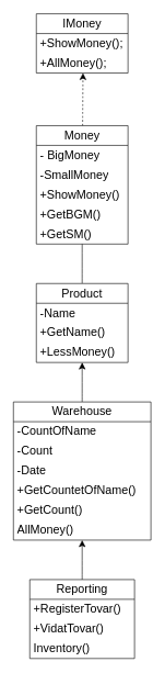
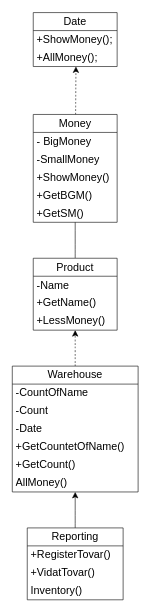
  <mxCell id="0" />
  <mxCell id="1" parent="0" />
- <mxCell id="2" value="IMoney" style="swimlane;fontStyle=0;childLayout=stackLayout;horizontal=1;startSize=30;horizontalStack=0;resizeParent=1;resizeParentMax=0;resizeLast=0;collapsible=1;marginBottom=0;whiteSpace=wrap;html=1;fontSize=18;" parent="1" vertex="1"><mxGeometry x="55" y="20" width="140" height="90" as="geometry" /></mxCell>
+ <mxCell id="2" value="Date" style="swimlane;fontStyle=0;childLayout=stackLayout;horizontal=1;startSize=30;horizontalStack=0;resizeParent=1;resizeParentMax=0;resizeLast=0;collapsible=1;marginBottom=0;whiteSpace=wrap;html=1;fontSize=18;" parent="1" vertex="1"><mxGeometry x="55" y="20" width="140" height="90" as="geometry" /></mxCell>
  <mxCell id="3" value="+ShowMoney();" style="text;strokeColor=none;fillColor=none;align=left;verticalAlign=middle;spacingLeft=4;spacingRight=4;overflow=hidden;points=[[0,0.5],[1,0.5]];portConstraint=eastwest;rotatable=0;whiteSpace=wrap;html=1;fontSize=18;" parent="2" vertex="1"><mxGeometry y="30" width="140" height="30" as="geometry" /></mxCell>
  <mxCell id="4" value="+AllMoney();" style="text;strokeColor=none;fillColor=none;align=left;verticalAlign=middle;spacingLeft=4;spacingRight=4;overflow=hidden;points=[[0,0.5],[1,0.5]];portConstraint=eastwest;rotatable=0;whiteSpace=wrap;html=1;fontSize=18;" parent="2" vertex="1"><mxGeometry y="60" width="140" height="30" as="geometry" /></mxCell>
  <mxCell id="5" value="" style="edgeStyle=none;curved=1;rounded=0;orthogonalLoop=1;jettySize=auto;html=1;fontSize=12;startSize=8;endSize=8;entryX=0.509;entryY=1;entryDx=0;entryDy=0;entryPerimeter=0;dashed=1;" edge="1" parent="1" source="6" target="4"><mxGeometry relative="1" as="geometry"><mxPoint x="-125" y="90" as="targetPoint" /></mxGeometry></mxCell>
  <mxCell id="6" value="Money" style="swimlane;fontStyle=0;childLayout=stackLayout;horizontal=1;startSize=30;horizontalStack=0;resizeParent=1;resizeParentMax=0;resizeLast=0;collapsible=1;marginBottom=0;whiteSpace=wrap;html=1;fontSize=18;" parent="1" vertex="1"><mxGeometry x="55" y="190" width="140" height="180" as="geometry" /></mxCell>
  <mxCell id="7" value="- BigMoney" style="text;strokeColor=none;fillColor=none;align=left;verticalAlign=middle;spacingLeft=4;spacingRight=4;overflow=hidden;points=[[0,0.5],[1,0.5]];portConstraint=eastwest;rotatable=0;whiteSpace=wrap;html=1;fontSize=18;" parent="6" vertex="1"><mxGeometry y="30" width="140" height="30" as="geometry" /></mxCell>
  <mxCell id="8" value="-SmallMoney" style="text;strokeColor=none;fillColor=none;align=left;verticalAlign=middle;spacingLeft=4;spacingRight=4;overflow=hidden;points=[[0,0.5],[1,0.5]];portConstraint=eastwest;rotatable=0;whiteSpace=wrap;html=1;fontSize=18;" parent="6" vertex="1"><mxGeometry y="60" width="140" height="30" as="geometry" /></mxCell>
  <mxCell id="9" value="+ShowMoney()" style="text;strokeColor=none;fillColor=none;align=left;verticalAlign=middle;spacingLeft=4;spacingRight=4;overflow=hidden;points=[[0,0.5],[1,0.5]];portConstraint=eastwest;rotatable=0;whiteSpace=wrap;html=1;fontSize=18;" parent="6" vertex="1"><mxGeometry y="90" width="140" height="30" as="geometry" /></mxCell>
  <mxCell id="10" value="+GetBGM()" style="text;strokeColor=none;fillColor=none;align=left;verticalAlign=middle;spacingLeft=4;spacingRight=4;overflow=hidden;points=[[0,0.5],[1,0.5]];portConstraint=eastwest;rotatable=0;whiteSpace=wrap;html=1;fontSize=18;" parent="6" vertex="1"><mxGeometry y="120" width="140" height="30" as="geometry" /></mxCell>
  <mxCell id="11" value="+GetSM()" style="text;strokeColor=none;fillColor=none;align=left;verticalAlign=middle;spacingLeft=4;spacingRight=4;overflow=hidden;points=[[0,0.5],[1,0.5]];portConstraint=eastwest;rotatable=0;whiteSpace=wrap;html=1;fontSize=18;" parent="6" vertex="1"><mxGeometry y="150" width="140" height="30" as="geometry" /></mxCell>
  <mxCell id="12" value="" style="edgeStyle=none;curved=1;rounded=0;orthogonalLoop=1;jettySize=auto;html=1;fontSize=12;startSize=8;endSize=8;endArrow=none;" edge="1" parent="1" source="13" target="11"><mxGeometry relative="1" as="geometry" /></mxCell>
  <mxCell id="13" value="Product" style="swimlane;fontStyle=0;childLayout=stackLayout;horizontal=1;startSize=30;horizontalStack=0;resizeParent=1;resizeParentMax=0;resizeLast=0;collapsible=1;marginBottom=0;whiteSpace=wrap;html=1;fontSize=18;" vertex="1" parent="1"><mxGeometry x="55" y="430" width="140" height="120" as="geometry" /></mxCell>
  <mxCell id="14" value="-Name" style="text;strokeColor=none;fillColor=none;align=left;verticalAlign=middle;spacingLeft=4;spacingRight=4;overflow=hidden;points=[[0,0.5],[1,0.5]];portConstraint=eastwest;rotatable=0;whiteSpace=wrap;html=1;fontSize=18;" vertex="1" parent="13"><mxGeometry y="30" width="140" height="30" as="geometry" /></mxCell>
  <mxCell id="15" value="+GetName()" style="text;strokeColor=none;fillColor=none;align=left;verticalAlign=middle;spacingLeft=4;spacingRight=4;overflow=hidden;points=[[0,0.5],[1,0.5]];portConstraint=eastwest;rotatable=0;whiteSpace=wrap;html=1;fontSize=18;" vertex="1" parent="13"><mxGeometry y="60" width="140" height="30" as="geometry" /></mxCell>
  <mxCell id="16" value="+LessMoney()" style="text;strokeColor=none;fillColor=none;align=left;verticalAlign=middle;spacingLeft=4;spacingRight=4;overflow=hidden;points=[[0,0.5],[1,0.5]];portConstraint=eastwest;rotatable=0;whiteSpace=wrap;html=1;fontSize=18;" vertex="1" parent="13"><mxGeometry y="90" width="140" height="30" as="geometry" /></mxCell>
- <mxCell id="17" value="" style="edgeStyle=none;curved=1;rounded=0;orthogonalLoop=1;jettySize=auto;html=1;fontSize=12;startSize=8;endSize=8;" edge="1" parent="1" source="18" target="16"><mxGeometry relative="1" as="geometry" /></mxCell>
+ <mxCell id="17" value="" style="edgeStyle=none;curved=1;rounded=0;orthogonalLoop=1;jettySize=auto;html=1;fontSize=12;startSize=8;endSize=8;dashed=1;" edge="1" parent="1" source="18" target="16"><mxGeometry relative="1" as="geometry" /></mxCell>
  <mxCell id="18" value="Warehouse" style="swimlane;fontStyle=0;childLayout=stackLayout;horizontal=1;startSize=30;horizontalStack=0;resizeParent=1;resizeParentMax=0;resizeLast=0;collapsible=1;marginBottom=0;whiteSpace=wrap;html=1;fontSize=18;" vertex="1" parent="1"><mxGeometry x="20" y="610" width="210" height="210" as="geometry" /></mxCell>
  <mxCell id="19" value="-CountOfName" style="text;strokeColor=none;fillColor=none;align=left;verticalAlign=middle;spacingLeft=4;spacingRight=4;overflow=hidden;points=[[0,0.5],[1,0.5]];portConstraint=eastwest;rotatable=0;whiteSpace=wrap;html=1;fontSize=18;" vertex="1" parent="18"><mxGeometry y="30" width="210" height="30" as="geometry" /></mxCell>
  <mxCell id="20" value="-Count" style="text;strokeColor=none;fillColor=none;align=left;verticalAlign=middle;spacingLeft=4;spacingRight=4;overflow=hidden;points=[[0,0.5],[1,0.5]];portConstraint=eastwest;rotatable=0;whiteSpace=wrap;html=1;fontSize=18;" vertex="1" parent="18"><mxGeometry y="60" width="210" height="30" as="geometry" /></mxCell>
  <mxCell id="21" value="-Date" style="text;strokeColor=none;fillColor=none;align=left;verticalAlign=middle;spacingLeft=4;spacingRight=4;overflow=hidden;points=[[0,0.5],[1,0.5]];portConstraint=eastwest;rotatable=0;whiteSpace=wrap;html=1;fontSize=18;" vertex="1" parent="18"><mxGeometry y="90" width="210" height="30" as="geometry" /></mxCell>
  <mxCell id="22" value="+GetCountetOfName()" style="text;strokeColor=none;fillColor=none;align=left;verticalAlign=middle;spacingLeft=4;spacingRight=4;overflow=hidden;points=[[0,0.5],[1,0.5]];portConstraint=eastwest;rotatable=0;whiteSpace=wrap;html=1;fontSize=18;" vertex="1" parent="18"><mxGeometry y="120" width="210" height="30" as="geometry" /></mxCell>
  <mxCell id="23" value="+GetCount()" style="text;strokeColor=none;fillColor=none;align=left;verticalAlign=middle;spacingLeft=4;spacingRight=4;overflow=hidden;points=[[0,0.5],[1,0.5]];portConstraint=eastwest;rotatable=0;whiteSpace=wrap;html=1;fontSize=18;" vertex="1" parent="18"><mxGeometry y="150" width="210" height="30" as="geometry" /></mxCell>
  <mxCell id="24" value="AllMoney()" style="text;strokeColor=none;fillColor=none;align=left;verticalAlign=middle;spacingLeft=4;spacingRight=4;overflow=hidden;points=[[0,0.5],[1,0.5]];portConstraint=eastwest;rotatable=0;whiteSpace=wrap;html=1;fontSize=18;" vertex="1" parent="18"><mxGeometry y="180" width="210" height="30" as="geometry" /></mxCell>
  <mxCell id="25" value="" style="edgeStyle=none;curved=1;rounded=0;orthogonalLoop=1;jettySize=auto;html=1;fontSize=12;startSize=8;endSize=8;" edge="1" parent="1" source="26"><mxGeometry relative="1" as="geometry"><mxPoint x="125" y="820" as="targetPoint" /></mxGeometry></mxCell>
  <mxCell id="26" value="Reporting" style="swimlane;fontStyle=0;childLayout=stackLayout;horizontal=1;startSize=30;horizontalStack=0;resizeParent=1;resizeParentMax=0;resizeLast=0;collapsible=1;marginBottom=0;whiteSpace=wrap;html=1;fontSize=18;" vertex="1" parent="1"><mxGeometry x="45" y="880" width="160" height="120" as="geometry" /></mxCell>
  <mxCell id="27" value="+RegisterTovar()" style="text;strokeColor=none;fillColor=none;align=left;verticalAlign=middle;spacingLeft=4;spacingRight=4;overflow=hidden;points=[[0,0.5],[1,0.5]];portConstraint=eastwest;rotatable=0;whiteSpace=wrap;html=1;fontSize=18;" vertex="1" parent="26"><mxGeometry y="30" width="160" height="30" as="geometry" /></mxCell>
  <mxCell id="28" value="+VidatTovar()" style="text;strokeColor=none;fillColor=none;align=left;verticalAlign=middle;spacingLeft=4;spacingRight=4;overflow=hidden;points=[[0,0.5],[1,0.5]];portConstraint=eastwest;rotatable=0;whiteSpace=wrap;html=1;fontSize=18;" vertex="1" parent="26"><mxGeometry y="60" width="160" height="30" as="geometry" /></mxCell>
  <mxCell id="29" value="Inventory()" style="text;strokeColor=none;fillColor=none;align=left;verticalAlign=middle;spacingLeft=4;spacingRight=4;overflow=hidden;points=[[0,0.5],[1,0.5]];portConstraint=eastwest;rotatable=0;whiteSpace=wrap;html=1;fontSize=18;" vertex="1" parent="26"><mxGeometry y="90" width="160" height="30" as="geometry" /></mxCell>
